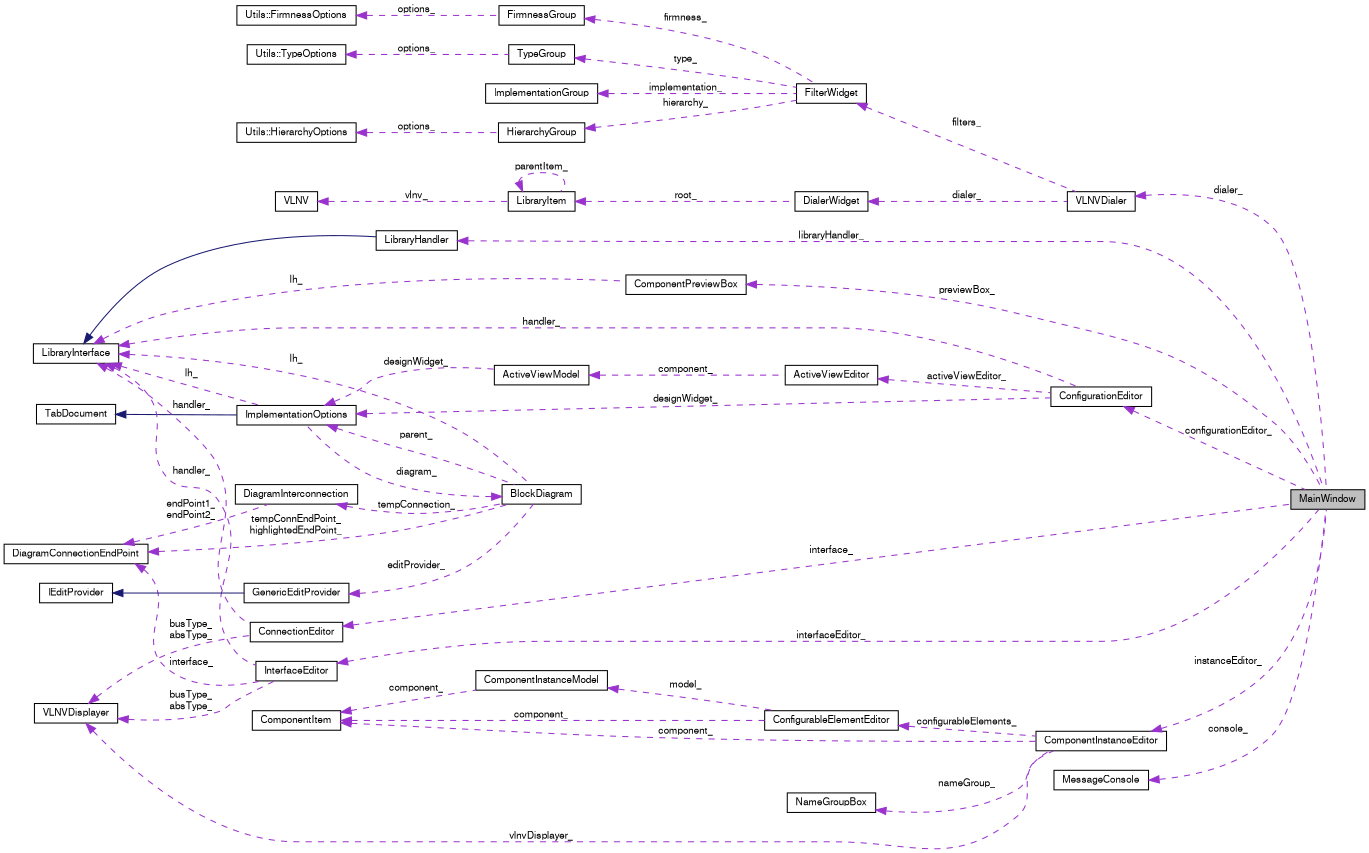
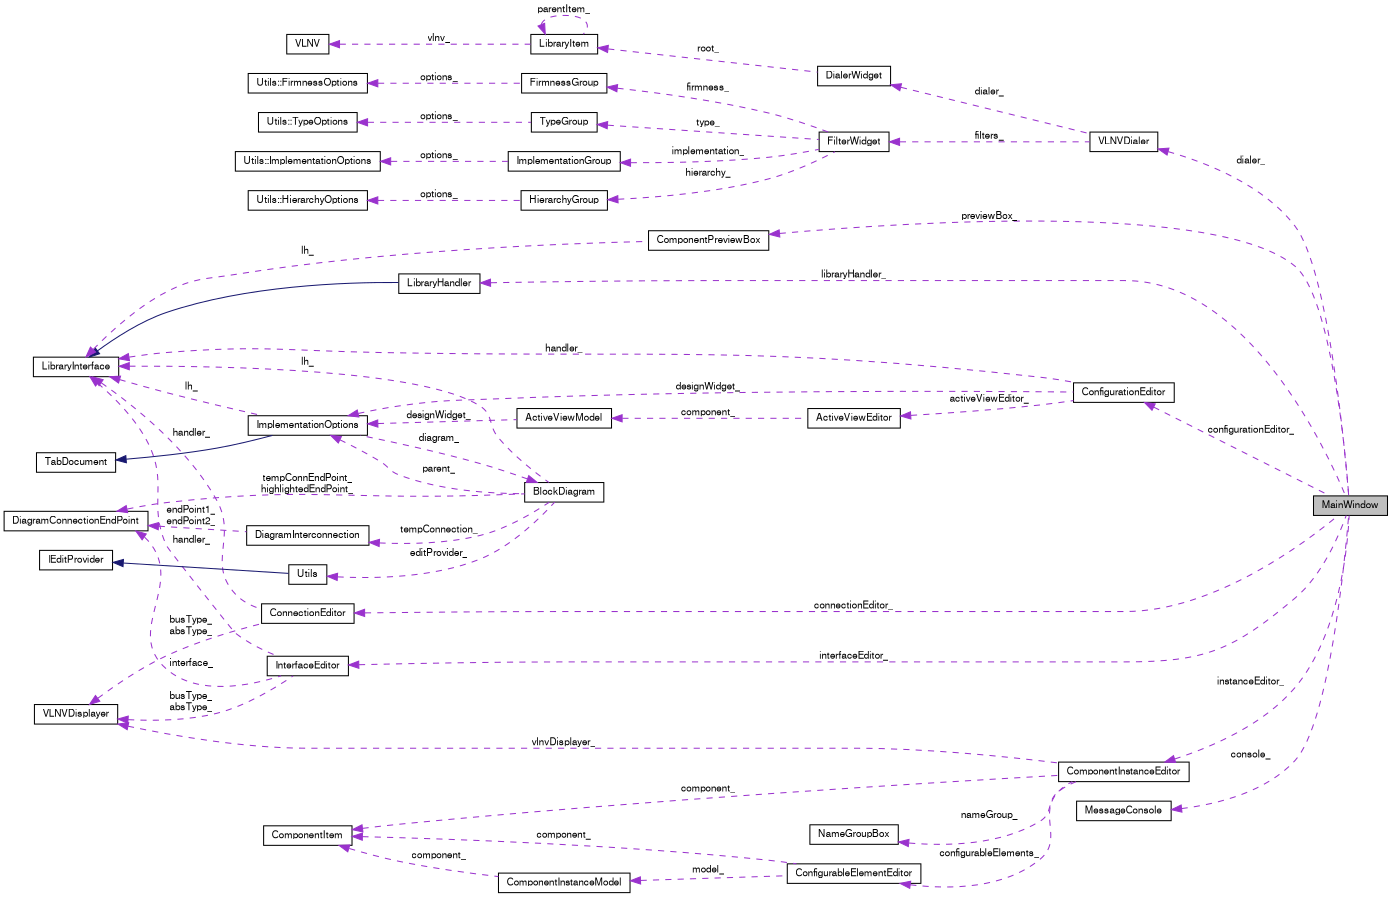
  digraph {
    rankdir=LR
    node [color=black fontname=FreeSans fontsize=10 shape=record]
    edge [color=darkorchid3 dir=back fontname=FreeSans fontsize=10 labelfontname=FreeSans labelfontsize=10 style=dashed]
    n1 [fillcolor=grey75 fontcolor=black height=0.2 label=MainWindow style=filled width=0.4]
    n2 [height=0.2 label=VLNVDialer width=0.4]
    n3 [height=0.2 label=FilterWidget width=0.4]
    n4 [height=0.2 label=ImplementationGroup width=0.4]
+   n5 [height=0.2 label="Utils::ImplementationOptions" width=0.4]
    n6 [height=0.2 label=HierarchyGroup width=0.4]
    n7 [height=0.2 label="Utils::HierarchyOptions" width=0.4]
    n8 [height=0.2 label=FirmnessGroup width=0.4]
    n9 [height=0.2 label="Utils::FirmnessOptions" width=0.4]
    n10 [height=0.2 label=TypeGroup width=0.4]
    n11 [height=0.2 label="Utils::TypeOptions" width=0.4]
    n12 [height=0.2 label=DialerWidget width=0.4]
    n13 [height=0.2 label=LibraryItem width=0.4]
    n14 [height=0.2 label=VLNV width=0.4]
    n15 [height=0.2 label=ConfigurationEditor width=0.4]
    n16 [height=0.2 label=ImplementationOptions width=0.4]
    n17 [height=0.2 label=BlockDiagram width=0.4]
    n18 [height=0.2 label=ActiveViewModel width=0.4]
    n19 [height=0.2 label=ActiveViewEditor width=0.4]
    n20 [height=0.2 label=TabDocument width=0.4]
    n21 [height=0.2 label=LibraryInterface width=0.4]
    n22 [height=0.2 label=ConnectionEditor width=0.4]
    n23 [height=0.2 label=LibraryHandler width=0.4]
    n24 [height=0.2 label=InterfaceEditor width=0.4]
    n25 [height=0.2 label=ComponentPreviewBox width=0.4]
    n26 [height=0.2 label=DiagramInterconnection width=0.4]
    n27 [height=0.2 label=DiagramConnectionEndPoint width=0.4]
-   n28 [height=0.2 label=GenericEditProvider width=0.4]
+   n28 [height=0.2 label=Utils width=0.4]
    n29 [height=0.2 label=IEditProvider width=0.4]
    n30 [height=0.2 label=ComponentInstanceEditor width=0.4]
    n31 [height=0.2 label=ComponentItem width=0.4]
    n32 [height=0.2 label=ConfigurableElementEditor width=0.4]
    n33 [height=0.2 label=ComponentInstanceModel width=0.4]
    n34 [height=0.2 label=VLNVDisplayer width=0.4]
    n35 [height=0.2 label=NameGroupBox width=0.4]
    n36 [height=0.2 label=MessageConsole width=0.4]
    n2 -> n1 [label=dialer_]
    n3 -> n2 [label=filters_]
    n4 -> n3 [label=implementation_]
+   n5 -> n4 [label=options_]
    n6 -> n3 [label=hierarchy_]
    n7 -> n6 [label=options_]
    n8 -> n3 [label=firmness_]
    n9 -> n8 [label=options_]
    n10 -> n3 [label=type_]
    n11 -> n10 [label=options_]
    n12 -> n2 [label=dialer_]
    n13 -> n12 [label=root_]
    n13 -> n13 [label=parentItem_]
    n14 -> n13 [label=vlnv_]
    n15 -> n1 [label=configurationEditor_]
    n16 -> n15 [label=designWidget_]
    n16 -> n17 [label=parent_]
    n16 -> n18 [label=designWidget_]
    n17 -> n16 [label=diagram_]
    n18 -> n19 [label=component_]
    n19 -> n15 [label=activeViewEditor_]
    n20 -> n16 [color=midnightblue style=solid]
    n21 -> n15 [label=handler_]
    n21 -> n16 [label=lh_]
    n21 -> n17 [label=lh_]
    n21 -> n22 [label=handler_]
    n21 -> n23 [color=midnightblue style=solid]
    n21 -> n24 [label=handler_]
    n21 -> n25 [label=lh_]
-   n22 -> n1 [label=interface_]
+   n22 -> n1 [label=connectionEditor_]
    n23 -> n1 [label=libraryHandler_]
    n24 -> n1 [label=interfaceEditor_]
    n25 -> n1 [label=previewBox_]
    n26 -> n17 [label=tempConnection_]
    n27 -> n17 [label="tempConnEndPoint_\nhighlightedEndPoint_"]
    n27 -> n24 [label=interface_]
    n27 -> n26 [label="endPoint1_\nendPoint2_"]
    n28 -> n17 [label=editProvider_]
    n29 -> n28 [color=midnightblue style=solid]
    n30 -> n1 [label=instanceEditor_]
    n31 -> n30 [label=component_]
    n31 -> n32 [label=component_]
    n31 -> n33 [label=component_]
    n32 -> n30 [label=configurableElements_]
    n33 -> n32 [label=model_]
    n34 -> n22 [label="busType_\nabsType_"]
    n34 -> n24 [label="busType_\nabsType_"]
    n34 -> n30 [label=vlnvDisplayer_]
    n35 -> n30 [label=nameGroup_]
    n36 -> n1 [label=console_]
  }
